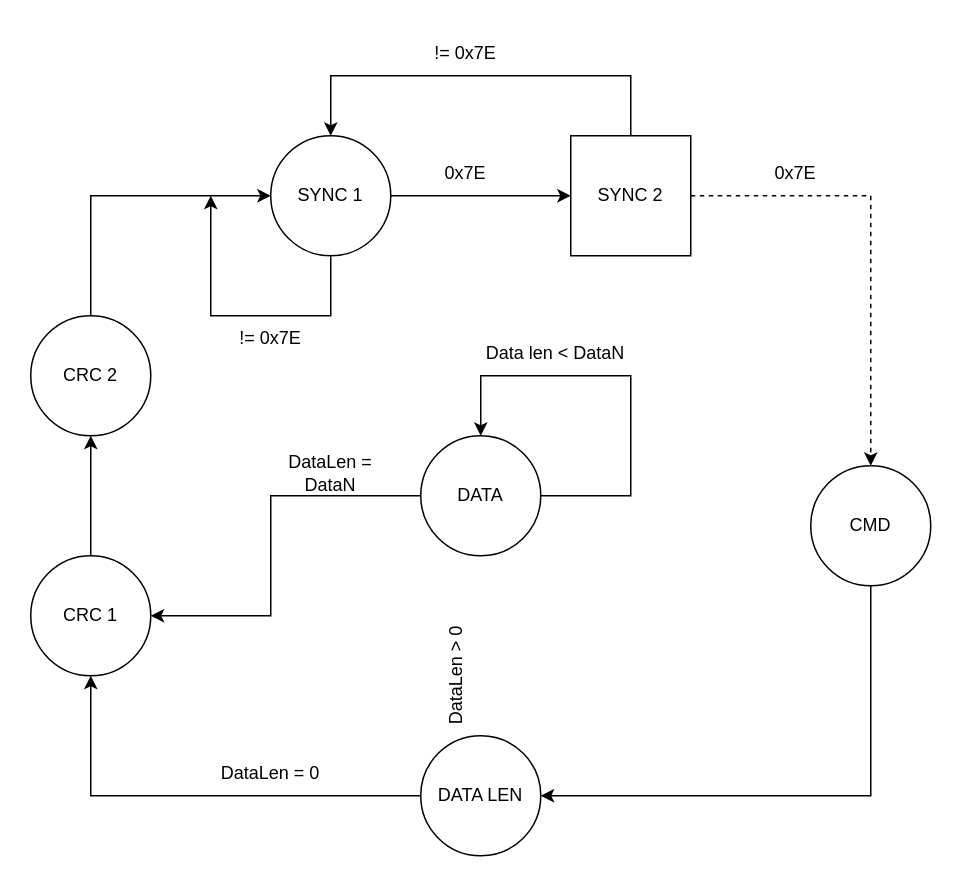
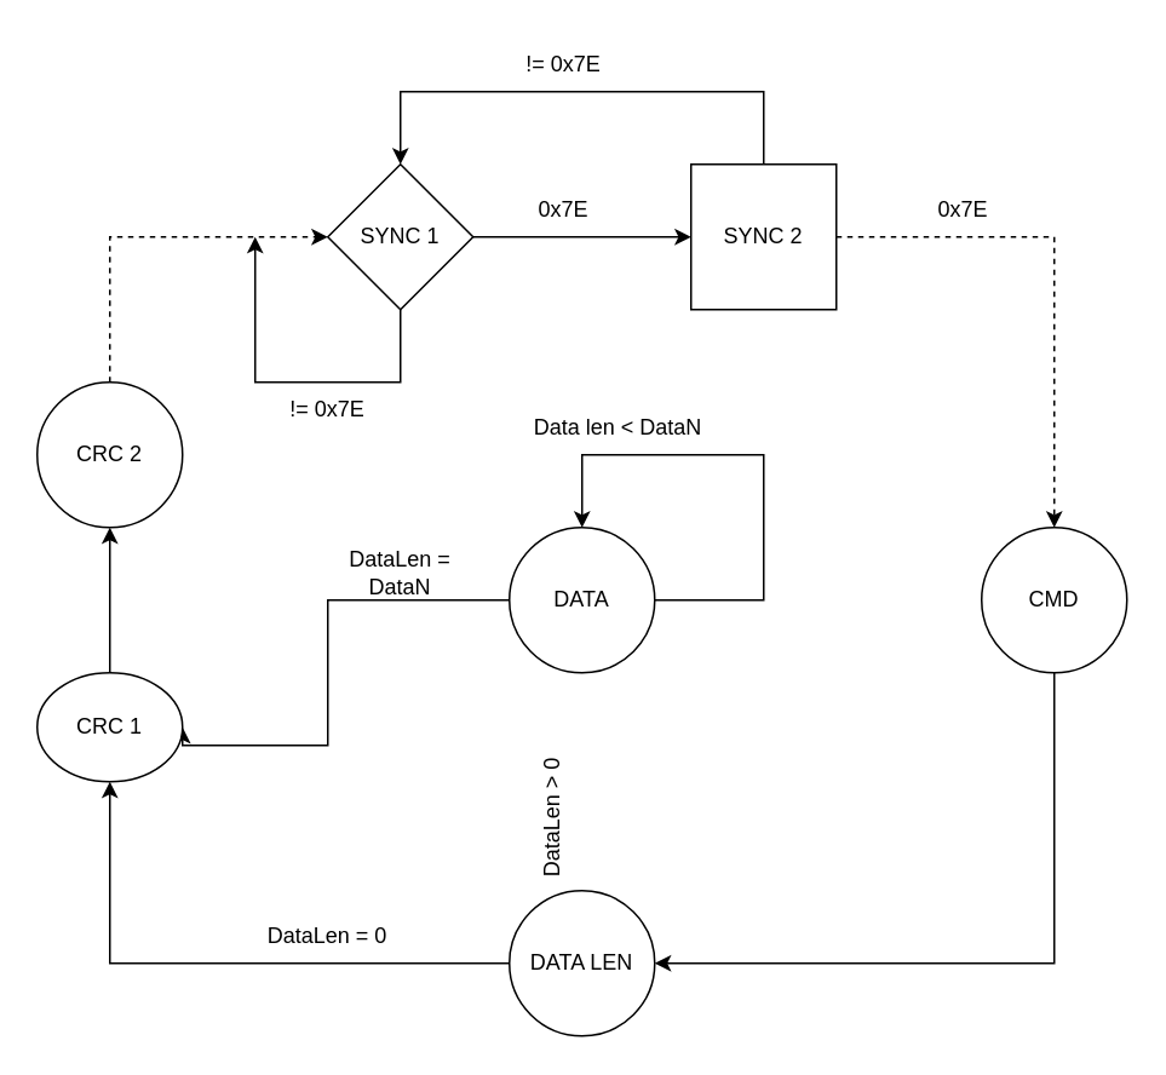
  <mxCell id="0" />
  <mxCell id="1" parent="0" />
  <mxCell id="2" style="edgeStyle=orthogonalEdgeStyle;rounded=0;orthogonalLoop=1;jettySize=auto;html=1;exitX=1;exitY=0.5;exitDx=0;exitDy=0;entryX=0;entryY=0.5;entryDx=0;entryDy=0;" edge="1" parent="1" source="4" target="7"><mxGeometry relative="1" as="geometry" /></mxCell>
  <mxCell id="3" style="edgeStyle=orthogonalEdgeStyle;rounded=0;orthogonalLoop=1;jettySize=auto;html=1;exitX=0.5;exitY=1;exitDx=0;exitDy=0;" edge="1" parent="1" source="4"><mxGeometry relative="1" as="geometry"><mxPoint x="140" y="130" as="targetPoint" /><Array as="points"><mxPoint x="220" y="210" /><mxPoint x="140" y="210" /></Array></mxGeometry></mxCell>
- <mxCell id="4" value="SYNC 1" style="ellipse;whiteSpace=wrap;html=1;aspect=fixed;" vertex="1" parent="1"><mxGeometry x="180" y="90" width="80" height="80" as="geometry" /></mxCell>
+ <mxCell id="4" value="SYNC 1" style="rhombus;whiteSpace=wrap;html=1;aspect=fixed;" vertex="1" parent="1"><mxGeometry x="180" y="90" width="80" height="80" as="geometry" /></mxCell>
  <mxCell id="5" style="edgeStyle=orthogonalEdgeStyle;rounded=0;orthogonalLoop=1;jettySize=auto;html=1;exitX=1;exitY=0.5;exitDx=0;exitDy=0;entryX=0.5;entryY=0;entryDx=0;entryDy=0;dashed=1;" edge="1" parent="1" source="7" target="9"><mxGeometry relative="1" as="geometry" /></mxCell>
  <mxCell id="6" style="edgeStyle=orthogonalEdgeStyle;rounded=0;orthogonalLoop=1;jettySize=auto;html=1;exitX=0.5;exitY=0;exitDx=0;exitDy=0;entryX=0.5;entryY=0;entryDx=0;entryDy=0;" edge="1" parent="1" source="7" target="4"><mxGeometry relative="1" as="geometry"><Array as="points"><mxPoint x="420" y="50" /><mxPoint x="220" y="50" /></Array></mxGeometry></mxCell>
  <mxCell id="7" value="SYNC 2" style="whiteSpace=wrap;html=1;aspect=fixed;rounded=0;" vertex="1" parent="1"><mxGeometry x="380" y="90" width="80" height="80" as="geometry" /></mxCell>
  <mxCell id="8" style="edgeStyle=orthogonalEdgeStyle;rounded=0;orthogonalLoop=1;jettySize=auto;html=1;exitX=0.5;exitY=1;exitDx=0;exitDy=0;entryX=1;entryY=0.5;entryDx=0;entryDy=0;" edge="1" parent="1" source="9" target="17"><mxGeometry relative="1" as="geometry" /></mxCell>
- <mxCell id="9" value="CMD" style="ellipse;whiteSpace=wrap;html=1;aspect=fixed;" vertex="1" parent="1"><mxGeometry x="540" y="310" width="80" height="80" as="geometry" /></mxCell>
+ <mxCell id="9" value="CMD" style="ellipse;whiteSpace=wrap;html=1;aspect=fixed;" vertex="1" parent="1"><mxGeometry x="540" y="290" width="80" height="80" as="geometry" /></mxCell>
  <mxCell id="10" style="edgeStyle=orthogonalEdgeStyle;rounded=0;orthogonalLoop=1;jettySize=auto;html=1;exitX=0;exitY=0.5;exitDx=0;exitDy=0;entryX=1;entryY=0.5;entryDx=0;entryDy=0;" edge="1" parent="1" source="11" target="13"><mxGeometry relative="1" as="geometry"><Array as="points"><mxPoint x="180" y="330" /><mxPoint x="180" y="410" /></Array></mxGeometry></mxCell>
  <mxCell id="11" value="DATA" style="ellipse;whiteSpace=wrap;html=1;aspect=fixed;" vertex="1" parent="1"><mxGeometry x="280" y="290" width="80" height="80" as="geometry" /></mxCell>
  <mxCell id="12" style="edgeStyle=orthogonalEdgeStyle;rounded=0;orthogonalLoop=1;jettySize=auto;html=1;exitX=0.5;exitY=0;exitDx=0;exitDy=0;entryX=0.5;entryY=1;entryDx=0;entryDy=0;" edge="1" parent="1" source="13" target="15"><mxGeometry relative="1" as="geometry" /></mxCell>
- <mxCell id="13" value="CRC 1" style="ellipse;whiteSpace=wrap;html=1;aspect=fixed;" vertex="1" parent="1"><mxGeometry x="20" y="370" width="80" height="80" as="geometry" /></mxCell>
- <mxCell id="14" style="edgeStyle=orthogonalEdgeStyle;rounded=0;orthogonalLoop=1;jettySize=auto;html=1;exitX=0.5;exitY=0;exitDx=0;exitDy=0;entryX=0;entryY=0.5;entryDx=0;entryDy=0;" edge="1" parent="1" source="15" target="4"><mxGeometry relative="1" as="geometry" /></mxCell>
+ <mxCell id="13" value="CRC 1" style="ellipse;whiteSpace=wrap;html=1;aspect=fixed;" vertex="1" parent="1"><mxGeometry x="20" y="370" width="80" height="60" as="geometry" /></mxCell>
+ <mxCell id="14" style="edgeStyle=orthogonalEdgeStyle;rounded=0;orthogonalLoop=1;jettySize=auto;html=1;exitX=0.5;exitY=0;exitDx=0;exitDy=0;entryX=0;entryY=0.5;entryDx=0;entryDy=0;dashed=1;" edge="1" parent="1" source="15" target="4"><mxGeometry relative="1" as="geometry" /></mxCell>
  <mxCell id="15" value="CRC 2" style="ellipse;whiteSpace=wrap;html=1;aspect=fixed;" vertex="1" parent="1"><mxGeometry x="20" y="210" width="80" height="80" as="geometry" /></mxCell>
  <mxCell id="16" style="edgeStyle=orthogonalEdgeStyle;rounded=0;orthogonalLoop=1;jettySize=auto;html=1;exitX=0;exitY=0.5;exitDx=0;exitDy=0;entryX=0.5;entryY=1;entryDx=0;entryDy=0;" edge="1" parent="1" source="17" target="13"><mxGeometry relative="1" as="geometry" /></mxCell>
  <mxCell id="17" value="DATA LEN" style="ellipse;whiteSpace=wrap;html=1;aspect=fixed;" vertex="1" parent="1"><mxGeometry x="280" y="490" width="80" height="80" as="geometry" /></mxCell>
  <mxCell id="18" value="0x7E" style="text;html=1;align=center;verticalAlign=middle;whiteSpace=wrap;rounded=0;" vertex="1" parent="1"><mxGeometry x="280" y="100" width="60" height="30" as="geometry" /></mxCell>
  <mxCell id="19" value="0x7E" style="text;html=1;align=center;verticalAlign=middle;whiteSpace=wrap;rounded=0;" vertex="1" parent="1"><mxGeometry x="500" y="100" width="60" height="30" as="geometry" /></mxCell>
  <mxCell id="20" value="DataLen = 0" style="text;html=1;align=center;verticalAlign=middle;whiteSpace=wrap;rounded=0;" vertex="1" parent="1"><mxGeometry x="100" y="500" width="160" height="30" as="geometry" /></mxCell>
  <mxCell id="21" style="edgeStyle=orthogonalEdgeStyle;rounded=0;orthogonalLoop=1;jettySize=auto;html=1;exitX=1;exitY=0.5;exitDx=0;exitDy=0;entryX=0.5;entryY=0;entryDx=0;entryDy=0;" edge="1" parent="1" source="11" target="11"><mxGeometry relative="1" as="geometry"><Array as="points"><mxPoint x="420" y="330" /><mxPoint x="420" y="250" /><mxPoint x="320" y="250" /></Array></mxGeometry></mxCell>
- <mxCell id="22" value="Data len &amp;lt; DataN" style="text;html=1;align=center;verticalAlign=middle;whiteSpace=wrap;rounded=0;" vertex="1" parent="1"><mxGeometry x="320" y="220" width="100" height="30" as="geometry" /></mxCell>
+ <mxCell id="22" value="Data len &amp;lt; DataN" style="text;html=1;align=center;verticalAlign=middle;whiteSpace=wrap;rounded=0;" vertex="1" parent="1"><mxGeometry x="290" y="220" width="100" height="30" as="geometry" /></mxCell>
  <mxCell id="23" value="DataLen = DataN" style="text;html=1;align=center;verticalAlign=middle;whiteSpace=wrap;rounded=0;" vertex="1" parent="1"><mxGeometry x="180" y="300" width="80" height="30" as="geometry" /></mxCell>
  <mxCell id="24" value="!= 0x7E" style="text;html=1;align=center;verticalAlign=middle;whiteSpace=wrap;rounded=0;" vertex="1" parent="1"><mxGeometry x="280" y="20" width="60" height="30" as="geometry" /></mxCell>
  <mxCell id="25" value="!= 0x7E" style="text;html=1;align=center;verticalAlign=middle;whiteSpace=wrap;rounded=0;" vertex="1" parent="1"><mxGeometry x="150" y="210" width="60" height="30" as="geometry" /></mxCell>
  <mxCell id="26" value="DataLen &amp;gt; 0" style="text;html=1;align=center;verticalAlign=middle;whiteSpace=wrap;rounded=0;rotation=-90;" vertex="1" parent="1"><mxGeometry x="265" y="435" width="78" height="30" as="geometry" /></mxCell>
